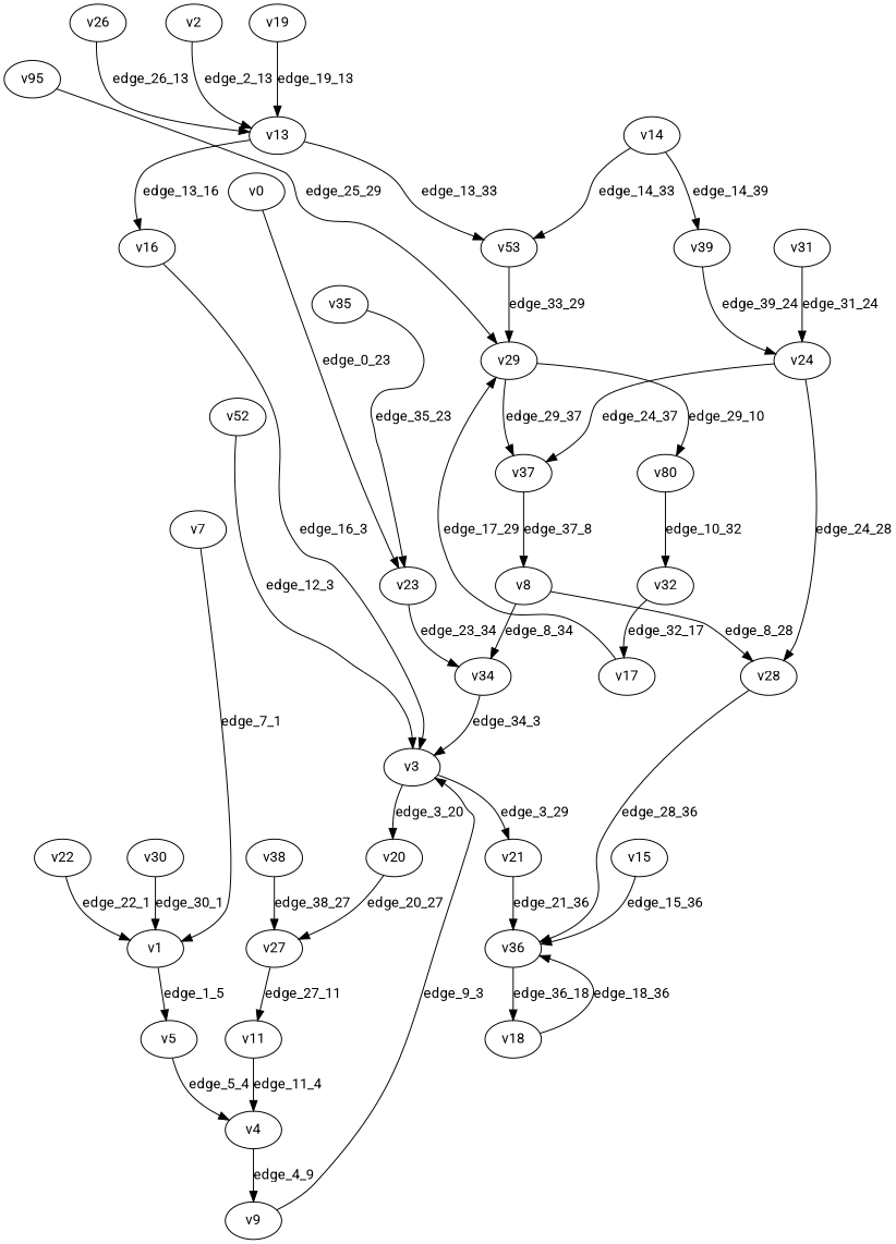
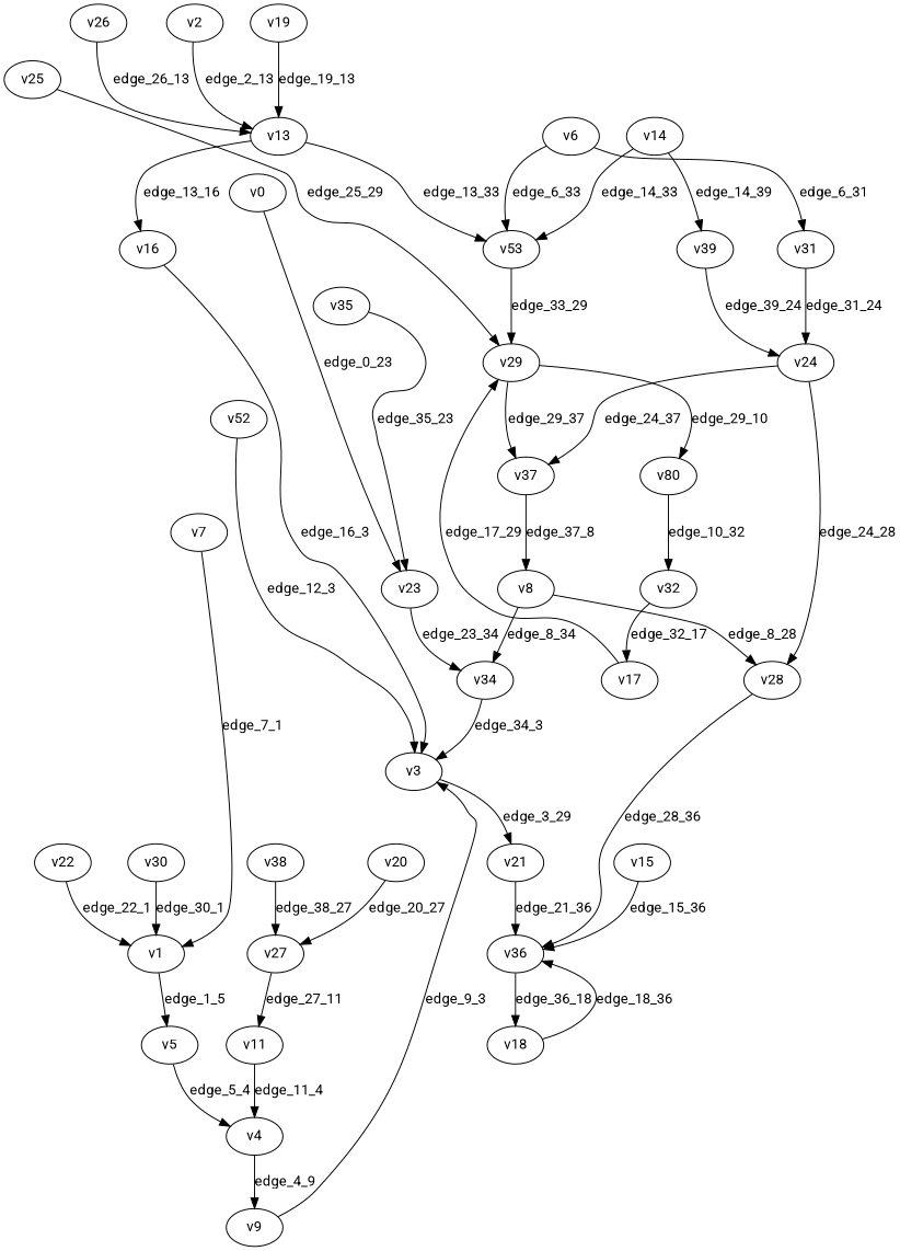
  digraph {
    fontname=Roboto
    node [fontname=Roboto player=1]
    edge [fontname=Roboto]
    v23 [player=-1]
    v0
    v34 [player=0]
    v1 [player=-1]
    v5
    v4 [player=-1]
    v2 [player=0]
    v13 [player=-1]
    n9 [label=v53]
    v16 [player=0]
    v3 [player=-1]
    v20
    v21 [player=0]
    v27 [player=-1]
    v36 [player=-1]
    v9 [player=0]
+   v6 [player=-1]
    v31 [player=0]
    v24 [player=-1]
    v29 [player=-1]
    v7 [player=0]
    v8 [player=-1]
    v28 [player=0]
    n24 [label=v80 player=0]
    v32 [player=-1]
    v17 [player=0]
    v11
    n28 [label=v52]
    v14 [player=-1]
    v39 [player=0]
    v15
    v18
    v37
    v19 [player=0]
    v22 [player=0]
-   v25 [label=v95]
+   v25
    v26
    v30
    v35
    v38
    v23 -> v34 [label=edge_23_34 probability=1.000000]
    v0 -> v23 [discount=0.291587 label=edge_0_23 weight=-3.924653]
    v34 -> v3 [discount=0.412042 label=edge_34_3 weight=0.682941]
    v1 -> v5 [label=edge_1_5 probability=1.000000]
    v5 -> v4 [discount=0.184607 label=edge_5_4 weight=2.830423]
    v4 -> v9 [label=edge_4_9 probability=1.000000]
    v2 -> v13 [discount=0.348803 label=edge_2_13 weight=0.603900]
    v13 -> n9 [label=edge_13_33 probability=0.452015]
    v13 -> v16 [label=edge_13_16 probability=0.547985]
    n9 -> v29 [discount=0.539045 label=edge_33_29 weight=7.704284]
    v16 -> v3 [discount=0.895916 label=edge_16_3 weight=-1.870501]
-   v3 -> v20 [label=edge_3_20 probability=0.556573]
    v3 -> v21 [label=edge_3_29 probability=0.443427]
    v20 -> v27 [discount=0.601482 label=edge_20_27 weight=-9.559999]
    v21 -> v36 [discount=0.234349 label=edge_21_36 weight=5.980207]
    v27 -> v11 [label=edge_27_11 probability=1.000000]
    v36 -> v18 [label=edge_36_18 probability=1.000000]
    v9 -> v3 [discount=0.348770 label=edge_9_3 weight=-2.962179]
+   v6 -> n9 [label=edge_6_33 probability=0.584693]
+   v6 -> v31 [label=edge_6_31 probability=0.415307]
    v31 -> v24 [discount=0.473580 label=edge_31_24 weight=4.846034]
    v24 -> v28 [label=edge_24_28 probability=0.656403]
    v24 -> v37 [label=edge_24_37 probability=0.343597]
    v29 -> n24 [label=edge_29_10 probability=0.533197]
    v29 -> v37 [label=edge_29_37 probability=0.466803]
    v7 -> v1 [discount=0.834153 label=edge_7_1 weight=-0.732692]
    v8 -> v34 [label=edge_8_34 probability=0.507022]
    v8 -> v28 [label=edge_8_28 probability=0.492978]
    v28 -> v36 [discount=0.674636 label=edge_28_36 weight=-8.208395]
    n24 -> v32 [discount=0.867841 label=edge_10_32 weight=9.869256]
    v32 -> v17 [label=edge_32_17 probability=1.000000]
    v17 -> v29 [discount=0.100787 label=edge_17_29 weight=-3.016199]
    v11 -> v4 [discount=0.184813 label=edge_11_4 weight=5.409332]
    n28 -> v3 [discount=0.188865 label=edge_12_3 weight=-0.272628]
    v14 -> n9 [label=edge_14_33 probability=0.388145]
    v14 -> v39 [label=edge_14_39 probability=0.611855]
    v39 -> v24 [discount=0.383455 label=edge_39_24 weight=-4.263493]
    v15 -> v36 [discount=0.104361 label=edge_15_36 weight=4.097781]
    v18 -> v36 [discount=0.668229 label=edge_18_36 weight=-5.630179]
    v37 -> v8 [discount=0.418890 label=edge_37_8 weight=1.607572]
    v19 -> v13 [discount=0.569841 label=edge_19_13 weight=5.440368]
    v22 -> v1 [discount=0.521272 label=edge_22_1 weight=3.987385]
    v25 -> v29 [discount=0.388613 label=edge_25_29 weight=-6.161754]
    v26 -> v13 [discount=0.380406 label=edge_26_13 weight=-5.408210]
    v30 -> v1 [discount=0.387106 label=edge_30_1 weight=3.143134]
    v35 -> v23 [discount=0.228545 label=edge_35_23 weight=-3.991610]
    v38 -> v27 [discount=0.324700 label=edge_38_27 weight=2.623235]
  }
